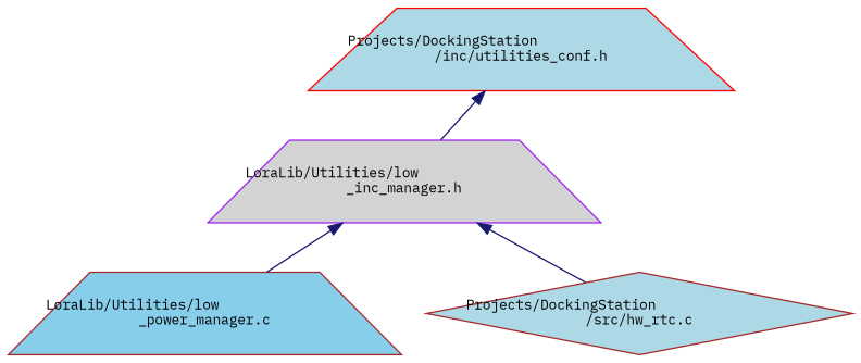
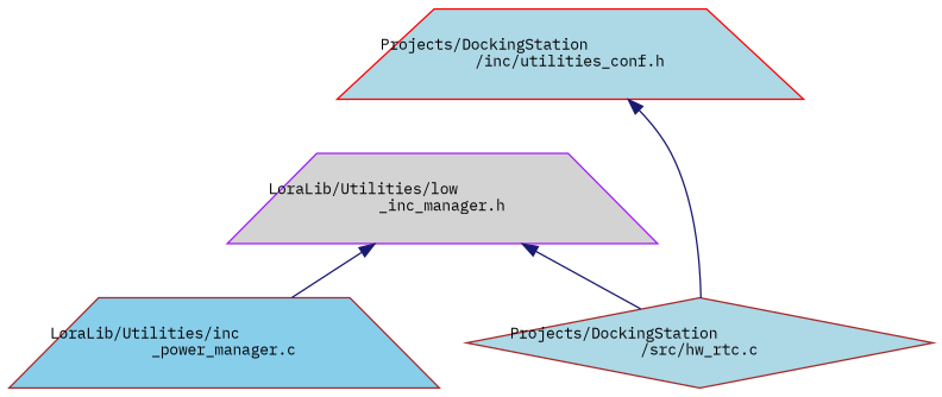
  digraph {
    fontname="IBM Plex Mono"
    node [color=brown fillcolor=lightblue fontname="IBM Plex Mono" fontsize=10 shape=trapezium style=filled]
    edge [color=midnightblue dir=back fontname="IBM Plex Mono" fontsize=10 labelfontname=Helvetica labelfontsize=10 style=solid]
    n1 [color=red fontcolor=black height=0.2 label="Projects/DockingStation\l/inc/utilities_conf.h" width=0.4]
    n2 [color=purple fillcolor=lightgrey height=0.2 label="LoraLib/Utilities/low\l_inc_manager.h" width=0.4]
-   n3 [fillcolor=skyblue height=0.2 label="LoraLib/Utilities/low\l_power_manager.c" width=0.4]
+   n3 [fillcolor=skyblue height=0.2 label="LoraLib/Utilities/inc\l_power_manager.c" width=0.4]
    n4 [height=0.2 label="Projects/DockingStation\l/src/hw_rtc.c" shape=diamond width=0.4]
-   n1 -> n2
+   n1 -> n4
    n2 -> n3
    n2 -> n4
  }
